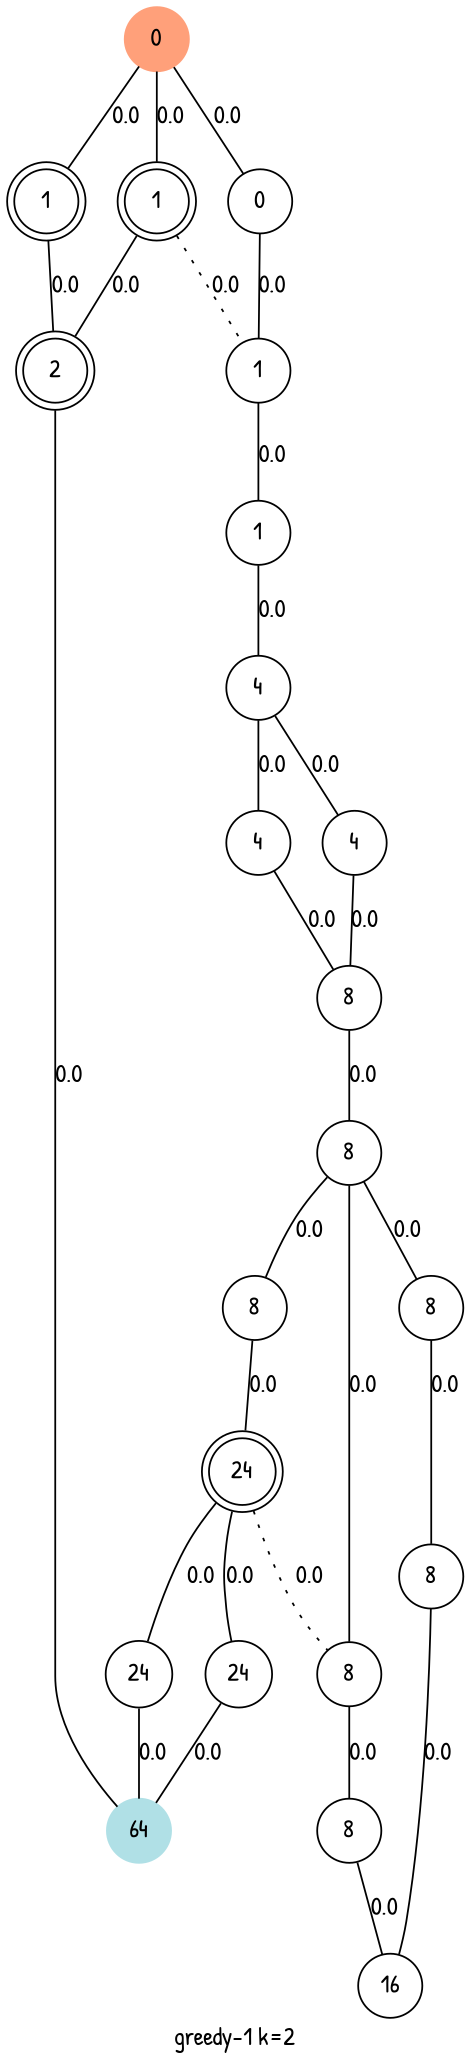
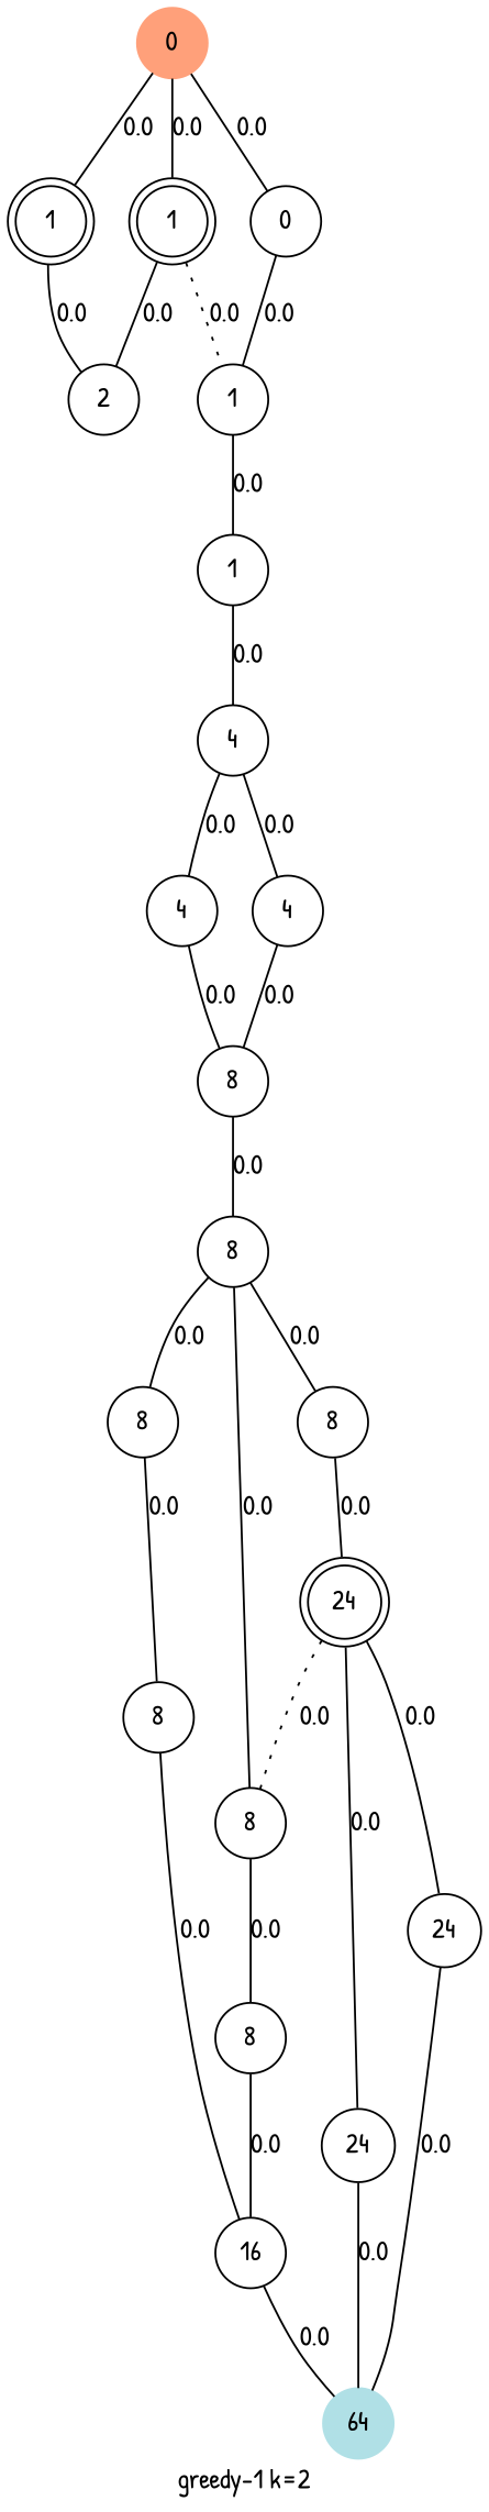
  graph {
    fontname="Patrick Hand"
    label="greedy-1 k=2"
    node [fontname="Patrick Hand" shape=circle]
    edge [arrowhead=none fontname="Patrick Hand"]
    n1 [color=lightsalmon label=0 style=filled]
    n2 [label=1 shape=doublecircle]
    n3 [label=1 shape=doublecircle]
    n4 [label=0]
-   n5 [label=2 shape=doublecircle]
+   n5 [label=2]
    n6 [label=1]
    n7 [label=1]
    n8 [label=4]
    n9 [label=4]
    n10 [label=4]
    n11 [label=8]
    n12 [label=8]
    n13 [label=8]
    n14 [label=8]
    n15 [label=8]
    n16 [label=8]
    n17 [label=8]
    n18 [label=24 shape=doublecircle]
    n19 [label=16]
    n20 [label=24]
    n21 [label=24]
    n22 [color=powderblue label=64 style=filled]
    n1 -- n2 [label=0.0]
    n1 -- n3 [label=0.0]
    n1 -- n4 [label=0.0]
    n2 -- n5 [label=0.0]
    n2 -- n6 [label=0.0 style=dotted]
    n3 -- n5 [label=0.0]
    n4 -- n6 [label=0.0]
    n6 -- n7 [label=0.0]
    n7 -- n8 [label=0.0]
    n8 -- n9 [label=0.0]
    n8 -- n10 [label=0.0]
    n9 -- n11 [label=0.0]
    n10 -- n11 [label=0.0]
    n11 -- n12 [label=0.0]
    n12 -- n13 [label=0.0]
    n12 -- n14 [label=0.0]
    n12 -- n15 [label=0.0]
    n13 -- n16 [label=0.0]
    n14 -- n17 [label=0.0]
    n15 -- n18 [label=0.0]
    n16 -- n19 [label=0.0]
    n17 -- n19 [label=0.0]
    n18 -- n13 [label=0.0 style=dotted]
    n18 -- n20 [label=0.0]
    n18 -- n21 [label=0.0]
-   n5 -- n22 [label=0.0]
+   n19 -- n22 [label=0.0]
    n20 -- n22 [label=0.0]
    n21 -- n22 [label=0.0]
  }
